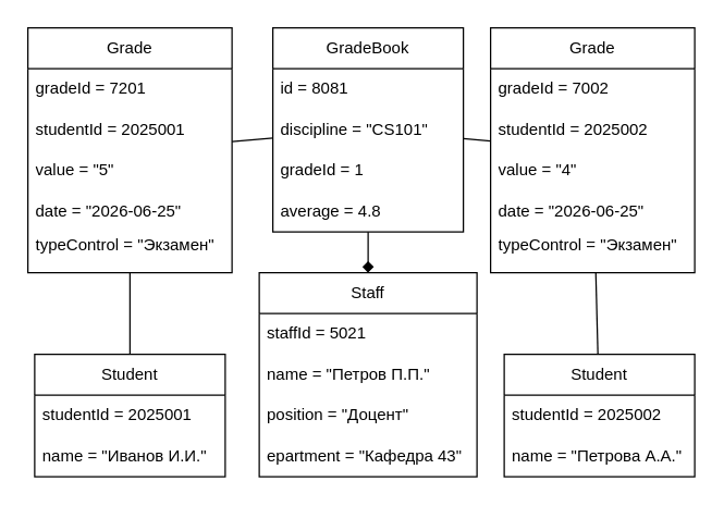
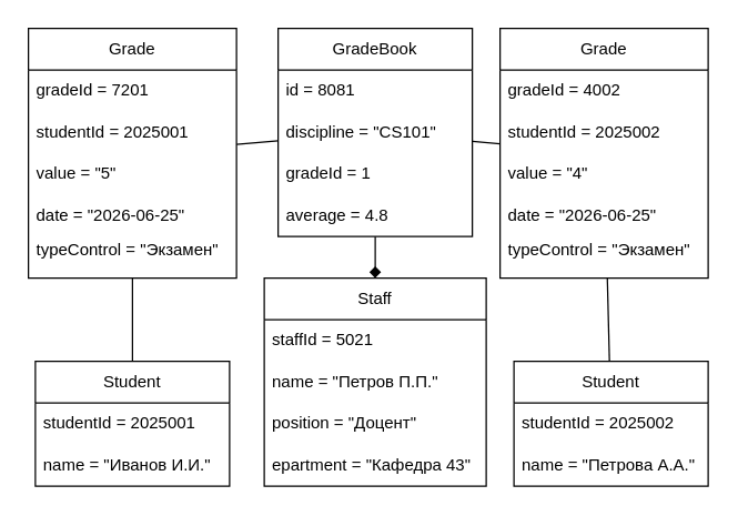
  <mxCell id="0" />
  <mxCell id="1" parent="0" />
  <mxCell id="2" value="Staff" style="swimlane;fontStyle=0;childLayout=stackLayout;horizontal=1;startSize=30;horizontalStack=0;resizeParent=1;resizeParentMax=0;resizeLast=0;collapsible=1;marginBottom=0;whiteSpace=wrap;html=1;" vertex="1" parent="1"><mxGeometry x="190" y="200" width="160" height="150" as="geometry" /></mxCell>
  <mxCell id="3" value="staffId = 5021" style="text;strokeColor=none;fillColor=none;align=left;verticalAlign=middle;spacingLeft=4;spacingRight=4;overflow=hidden;points=[[0,0.5],[1,0.5]];portConstraint=eastwest;rotatable=0;whiteSpace=wrap;html=1;" vertex="1" parent="2"><mxGeometry y="30" width="160" height="30" as="geometry" /></mxCell>
  <mxCell id="4" value="name = &quot;Петров П.П.&quot;" style="text;strokeColor=none;fillColor=none;align=left;verticalAlign=middle;spacingLeft=4;spacingRight=4;overflow=hidden;points=[[0,0.5],[1,0.5]];portConstraint=eastwest;rotatable=0;whiteSpace=wrap;html=1;" vertex="1" parent="2"><mxGeometry y="60" width="160" height="30" as="geometry" /></mxCell>
  <mxCell id="5" value="position = &quot;Доцент&quot;" style="text;strokeColor=none;fillColor=none;align=left;verticalAlign=middle;spacingLeft=4;spacingRight=4;overflow=hidden;points=[[0,0.5],[1,0.5]];portConstraint=eastwest;rotatable=0;whiteSpace=wrap;html=1;" vertex="1" parent="2"><mxGeometry y="90" width="160" height="30" as="geometry" /></mxCell>
  <mxCell id="6" value="epartment = &quot;Кафедра 43&quot;" style="text;strokeColor=none;fillColor=none;align=left;verticalAlign=middle;spacingLeft=4;spacingRight=4;overflow=hidden;points=[[0,0.5],[1,0.5]];portConstraint=eastwest;rotatable=0;whiteSpace=wrap;html=1;" vertex="1" parent="2"><mxGeometry y="120" width="160" height="30" as="geometry" /></mxCell>
  <mxCell id="7" value="Grade" style="swimlane;fontStyle=0;childLayout=stackLayout;horizontal=1;startSize=30;horizontalStack=0;resizeParent=1;resizeParentMax=0;resizeLast=0;collapsible=1;marginBottom=0;whiteSpace=wrap;html=1;" vertex="1" parent="1"><mxGeometry x="20" y="20" width="150" height="180" as="geometry" /></mxCell>
  <mxCell id="8" value="gradeId = 7201" style="text;strokeColor=none;fillColor=none;align=left;verticalAlign=middle;spacingLeft=4;spacingRight=4;overflow=hidden;points=[[0,0.5],[1,0.5]];portConstraint=eastwest;rotatable=0;whiteSpace=wrap;html=1;" vertex="1" parent="7"><mxGeometry y="30" width="150" height="30" as="geometry" /></mxCell>
  <mxCell id="9" value="studentId = 2025001" style="text;strokeColor=none;fillColor=none;align=left;verticalAlign=middle;spacingLeft=4;spacingRight=4;overflow=hidden;points=[[0,0.5],[1,0.5]];portConstraint=eastwest;rotatable=0;whiteSpace=wrap;html=1;" vertex="1" parent="7"><mxGeometry y="60" width="150" height="30" as="geometry" /></mxCell>
  <mxCell id="10" value="value = &quot;5&quot;" style="text;strokeColor=none;fillColor=none;align=left;verticalAlign=middle;spacingLeft=4;spacingRight=4;overflow=hidden;points=[[0,0.5],[1,0.5]];portConstraint=eastwest;rotatable=0;whiteSpace=wrap;html=1;" vertex="1" parent="7"><mxGeometry y="90" width="150" height="30" as="geometry" /></mxCell>
  <mxCell id="11" value="date = &quot;2026-06-25&quot;" style="text;strokeColor=none;fillColor=none;align=left;verticalAlign=middle;spacingLeft=4;spacingRight=4;overflow=hidden;points=[[0,0.5],[1,0.5]];portConstraint=eastwest;rotatable=0;whiteSpace=wrap;html=1;" vertex="1" parent="7"><mxGeometry y="120" width="150" height="30" as="geometry" /></mxCell>
  <mxCell id="12" value="&lt;div&gt;typeControl = &quot;Экзамен&quot;&lt;/div&gt;&lt;div&gt;&lt;br&gt;&lt;/div&gt;" style="text;strokeColor=none;fillColor=none;align=left;verticalAlign=middle;spacingLeft=4;spacingRight=4;overflow=hidden;points=[[0,0.5],[1,0.5]];portConstraint=eastwest;rotatable=0;whiteSpace=wrap;html=1;" vertex="1" parent="7"><mxGeometry y="150" width="150" height="30" as="geometry" /></mxCell>
  <mxCell id="13" value="GradeBook" style="swimlane;fontStyle=0;childLayout=stackLayout;horizontal=1;startSize=30;horizontalStack=0;resizeParent=1;resizeParentMax=0;resizeLast=0;collapsible=1;marginBottom=0;whiteSpace=wrap;html=1;" vertex="1" parent="1"><mxGeometry x="200" y="20" width="140" height="150" as="geometry" /></mxCell>
  <mxCell id="14" value="id = 8081" style="text;strokeColor=none;fillColor=none;align=left;verticalAlign=middle;spacingLeft=4;spacingRight=4;overflow=hidden;points=[[0,0.5],[1,0.5]];portConstraint=eastwest;rotatable=0;whiteSpace=wrap;html=1;" vertex="1" parent="13"><mxGeometry y="30" width="140" height="30" as="geometry" /></mxCell>
  <mxCell id="15" value="discipline = &quot;CS101&quot;" style="text;strokeColor=none;fillColor=none;align=left;verticalAlign=middle;spacingLeft=4;spacingRight=4;overflow=hidden;points=[[0,0.5],[1,0.5]];portConstraint=eastwest;rotatable=0;whiteSpace=wrap;html=1;" vertex="1" parent="13"><mxGeometry y="60" width="140" height="30" as="geometry" /></mxCell>
  <mxCell id="16" value="gradeId = 1" style="text;strokeColor=none;fillColor=none;align=left;verticalAlign=middle;spacingLeft=4;spacingRight=4;overflow=hidden;points=[[0,0.5],[1,0.5]];portConstraint=eastwest;rotatable=0;whiteSpace=wrap;html=1;" vertex="1" parent="13"><mxGeometry y="90" width="140" height="30" as="geometry" /></mxCell>
  <mxCell id="17" value="average = 4.8" style="text;strokeColor=none;fillColor=none;align=left;verticalAlign=middle;spacingLeft=4;spacingRight=4;overflow=hidden;points=[[0,0.5],[1,0.5]];portConstraint=eastwest;rotatable=0;whiteSpace=wrap;html=1;" vertex="1" parent="13"><mxGeometry y="120" width="140" height="30" as="geometry" /></mxCell>
  <mxCell id="18" value="Student" style="swimlane;fontStyle=0;childLayout=stackLayout;horizontal=1;startSize=30;horizontalStack=0;resizeParent=1;resizeParentMax=0;resizeLast=0;collapsible=1;marginBottom=0;whiteSpace=wrap;html=1;" vertex="1" parent="1"><mxGeometry x="370" y="260" width="140" height="90" as="geometry" /></mxCell>
  <mxCell id="19" value="studentId = 2025002" style="text;strokeColor=none;fillColor=none;align=left;verticalAlign=middle;spacingLeft=4;spacingRight=4;overflow=hidden;points=[[0,0.5],[1,0.5]];portConstraint=eastwest;rotatable=0;whiteSpace=wrap;html=1;" vertex="1" parent="18"><mxGeometry y="30" width="140" height="30" as="geometry" /></mxCell>
  <mxCell id="20" value="name = &quot;Петрова А.А.&quot;" style="text;strokeColor=none;fillColor=none;align=left;verticalAlign=middle;spacingLeft=4;spacingRight=4;overflow=hidden;points=[[0,0.5],[1,0.5]];portConstraint=eastwest;rotatable=0;whiteSpace=wrap;html=1;" vertex="1" parent="18"><mxGeometry y="60" width="140" height="30" as="geometry" /></mxCell>
  <mxCell id="21" value="Student" style="swimlane;fontStyle=0;childLayout=stackLayout;horizontal=1;startSize=30;horizontalStack=0;resizeParent=1;resizeParentMax=0;resizeLast=0;collapsible=1;marginBottom=0;whiteSpace=wrap;html=1;" vertex="1" parent="1"><mxGeometry x="25" y="260" width="140" height="90" as="geometry" /></mxCell>
  <mxCell id="22" value="studentId = 2025001" style="text;strokeColor=none;fillColor=none;align=left;verticalAlign=middle;spacingLeft=4;spacingRight=4;overflow=hidden;points=[[0,0.5],[1,0.5]];portConstraint=eastwest;rotatable=0;whiteSpace=wrap;html=1;" vertex="1" parent="21"><mxGeometry y="30" width="140" height="30" as="geometry" /></mxCell>
  <mxCell id="23" value="name = &quot;Иванов И.И.&quot;" style="text;strokeColor=none;fillColor=none;align=left;verticalAlign=middle;spacingLeft=4;spacingRight=4;overflow=hidden;points=[[0,0.5],[1,0.5]];portConstraint=eastwest;rotatable=0;whiteSpace=wrap;html=1;" vertex="1" parent="21"><mxGeometry y="60" width="140" height="30" as="geometry" /></mxCell>
  <mxCell id="24" value="Grade" style="swimlane;fontStyle=0;childLayout=stackLayout;horizontal=1;startSize=30;horizontalStack=0;resizeParent=1;resizeParentMax=0;resizeLast=0;collapsible=1;marginBottom=0;whiteSpace=wrap;html=1;" vertex="1" parent="1"><mxGeometry x="360" y="20" width="150" height="180" as="geometry" /></mxCell>
- <mxCell id="25" value="gradeId = 7002" style="text;strokeColor=none;fillColor=none;align=left;verticalAlign=middle;spacingLeft=4;spacingRight=4;overflow=hidden;points=[[0,0.5],[1,0.5]];portConstraint=eastwest;rotatable=0;whiteSpace=wrap;html=1;" vertex="1" parent="24"><mxGeometry y="30" width="150" height="30" as="geometry" /></mxCell>
+ <mxCell id="25" value="gradeId = 4002" style="text;strokeColor=none;fillColor=none;align=left;verticalAlign=middle;spacingLeft=4;spacingRight=4;overflow=hidden;points=[[0,0.5],[1,0.5]];portConstraint=eastwest;rotatable=0;whiteSpace=wrap;html=1;" vertex="1" parent="24"><mxGeometry y="30" width="150" height="30" as="geometry" /></mxCell>
  <mxCell id="26" value="studentId = 2025002" style="text;strokeColor=none;fillColor=none;align=left;verticalAlign=middle;spacingLeft=4;spacingRight=4;overflow=hidden;points=[[0,0.5],[1,0.5]];portConstraint=eastwest;rotatable=0;whiteSpace=wrap;html=1;" vertex="1" parent="24"><mxGeometry y="60" width="150" height="30" as="geometry" /></mxCell>
  <mxCell id="27" value="value = &quot;4&quot;" style="text;strokeColor=none;fillColor=none;align=left;verticalAlign=middle;spacingLeft=4;spacingRight=4;overflow=hidden;points=[[0,0.5],[1,0.5]];portConstraint=eastwest;rotatable=0;whiteSpace=wrap;html=1;" vertex="1" parent="24"><mxGeometry y="90" width="150" height="30" as="geometry" /></mxCell>
  <mxCell id="28" value="date = &quot;2026-06-25&quot;" style="text;strokeColor=none;fillColor=none;align=left;verticalAlign=middle;spacingLeft=4;spacingRight=4;overflow=hidden;points=[[0,0.5],[1,0.5]];portConstraint=eastwest;rotatable=0;whiteSpace=wrap;html=1;" vertex="1" parent="24"><mxGeometry y="120" width="150" height="30" as="geometry" /></mxCell>
  <mxCell id="29" value="&lt;div&gt;typeControl = &quot;Экзамен&quot;&lt;/div&gt;&lt;div&gt;&lt;br&gt;&lt;/div&gt;" style="text;strokeColor=none;fillColor=none;align=left;verticalAlign=middle;spacingLeft=4;spacingRight=4;overflow=hidden;points=[[0,0.5],[1,0.5]];portConstraint=eastwest;rotatable=0;whiteSpace=wrap;html=1;" vertex="1" parent="24"><mxGeometry y="150" width="150" height="30" as="geometry" /></mxCell>
  <mxCell id="30" value="" style="endArrow=diamond;html=1;rounded=0;" edge="1" parent="1" source="13" target="2"><mxGeometry width="50" height="50" relative="1" as="geometry"><mxPoint x="120" y="370" as="sourcePoint" /><mxPoint x="170" y="320" as="targetPoint" /></mxGeometry></mxCell>
  <mxCell id="31" value="" style="endArrow=none;html=1;rounded=0;" edge="1" parent="1" source="7" target="13"><mxGeometry width="50" height="50" relative="1" as="geometry"><mxPoint x="140" y="230" as="sourcePoint" /><mxPoint x="190" y="180" as="targetPoint" /></mxGeometry></mxCell>
  <mxCell id="32" value="" style="endArrow=none;html=1;rounded=0;" edge="1" parent="1" source="13" target="24"><mxGeometry width="50" height="50" relative="1" as="geometry"><mxPoint x="370" y="60" as="sourcePoint" /><mxPoint x="420" y="10" as="targetPoint" /></mxGeometry></mxCell>
  <mxCell id="33" value="" style="endArrow=none;html=1;rounded=0;" edge="1" parent="1" source="21" target="7"><mxGeometry width="50" height="50" relative="1" as="geometry"><mxPoint x="156" y="240" as="sourcePoint" /><mxPoint x="206" y="190" as="targetPoint" /></mxGeometry></mxCell>
  <mxCell id="34" value="" style="endArrow=none;html=1;rounded=0;" edge="1" parent="1" source="18" target="24"><mxGeometry width="50" height="50" relative="1" as="geometry"><mxPoint x="350" y="250" as="sourcePoint" /><mxPoint x="400" y="200" as="targetPoint" /></mxGeometry></mxCell>
